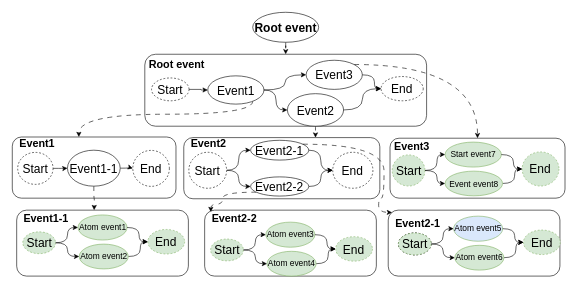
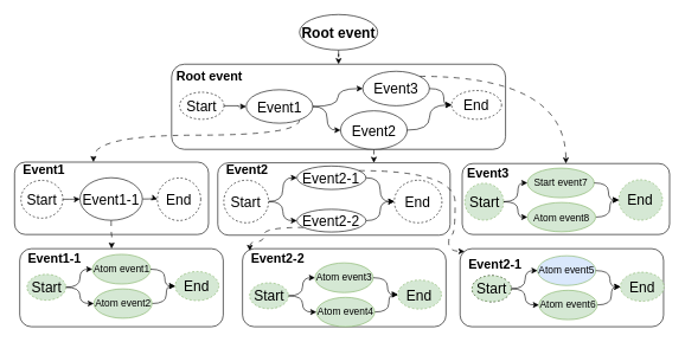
  <mxCell id="0" />
  <mxCell id="1" parent="0" />
  <mxCell id="2" value="&lt;h2 style=&quot;border-color: var(--border-color); text-align: center;&quot;&gt;&amp;nbsp; Event1&lt;/h2&gt;&lt;h2 style=&quot;border-color: var(--border-color);&quot;&gt;&lt;div style=&quot;border-color: var(--border-color);&quot;&gt;&lt;br&gt;&lt;/div&gt;&lt;div style=&quot;border-color: var(--border-color);&quot;&gt;&lt;br style=&quot;border-color: var(--border-color);&quot;&gt;&lt;/div&gt;&lt;div style=&quot;border-color: var(--border-color);&quot;&gt;&lt;br&gt;&lt;/div&gt;&lt;/h2&gt;" style="rounded=1;whiteSpace=wrap;html=1;align=left;strokeColor=default;" parent="1" vertex="1"><mxGeometry x="20" y="228" width="273" height="102" as="geometry" /></mxCell>
  <mxCell id="3" value="&lt;h2 style=&quot;border-color: var(--border-color); text-align: center;&quot;&gt;&amp;nbsp; Event2&lt;/h2&gt;&lt;h2 style=&quot;border-color: var(--border-color);&quot;&gt;&lt;div style=&quot;border-color: var(--border-color);&quot;&gt;&lt;br style=&quot;border-color: var(--border-color);&quot;&gt;&lt;/div&gt;&lt;div style=&quot;border-color: var(--border-color);&quot;&gt;&lt;br style=&quot;border-color: var(--border-color);&quot;&gt;&lt;/div&gt;&lt;div style=&quot;border-color: var(--border-color);&quot;&gt;&lt;br&gt;&lt;/div&gt;&lt;/h2&gt;" style="rounded=1;whiteSpace=wrap;html=1;align=left;strokeColor=default;" parent="1" vertex="1"><mxGeometry x="306" y="229" width="327" height="102" as="geometry" /></mxCell>
  <mxCell id="4" value="&lt;h2 style=&quot;border-color: var(--border-color); text-align: center;&quot;&gt;&amp;nbsp; Event1-1&lt;/h2&gt;&lt;h2 style=&quot;border-color: var(--border-color); text-align: center;&quot;&gt;&lt;div style=&quot;border-color: var(--border-color);&quot;&gt;&lt;br&gt;&lt;/div&gt;&lt;div style=&quot;border-color: var(--border-color);&quot;&gt;&lt;br&gt;&lt;/div&gt;&lt;div style=&quot;border-color: var(--border-color);&quot;&gt;&lt;br&gt;&lt;/div&gt;&lt;/h2&gt;" style="rounded=1;whiteSpace=wrap;html=1;align=left;" parent="1" vertex="1"><mxGeometry x="27.32" y="350" width="286.36" height="110" as="geometry" /></mxCell>
  <mxCell id="5" value="&lt;h2 style=&quot;border-color: var(--border-color); text-align: center;&quot;&gt;&amp;nbsp; Event2-2&lt;/h2&gt;&lt;h2 style=&quot;border-color: var(--border-color); text-align: center;&quot;&gt;&lt;div style=&quot;border-color: var(--border-color);&quot;&gt;&lt;br&gt;&lt;/div&gt;&lt;div style=&quot;border-color: var(--border-color);&quot;&gt;&lt;br&gt;&lt;/div&gt;&lt;div style=&quot;border-color: var(--border-color);&quot;&gt;&lt;br&gt;&lt;/div&gt;&lt;/h2&gt;" style="rounded=1;whiteSpace=wrap;html=1;align=left;strokeColor=default;" parent="1" vertex="1"><mxGeometry x="340.82" y="350" width="286.36" height="110" as="geometry" /></mxCell>
  <mxCell id="6" value="&lt;h2 style=&quot;border-color: var(--border-color); text-align: center;&quot;&gt;&amp;nbsp; Event2-1&lt;/h2&gt;&lt;div&gt;&lt;br&gt;&lt;/div&gt;&lt;h2 style=&quot;border-color: var(--border-color);&quot;&gt;&lt;div style=&quot;border-color: var(--border-color);&quot;&gt;&lt;br&gt;&lt;/div&gt;&lt;/h2&gt;" style="rounded=1;whiteSpace=wrap;html=1;align=left;strokeColor=default;" parent="1" vertex="1"><mxGeometry x="647" y="350" width="286.36" height="110" as="geometry" /></mxCell>
  <mxCell id="7" value="" style="edgeStyle=orthogonalEdgeStyle;rounded=0;orthogonalLoop=1;jettySize=auto;html=1;curved=1;dashed=1;dashPattern=8 8;" parent="1" source="8" target="28" edge="1"><mxGeometry relative="1" as="geometry"><mxPoint x="461" y="5" as="targetPoint" /></mxGeometry></mxCell>
  <mxCell id="8" value="&lt;h2 style=&quot;font-size: 20px;&quot;&gt;Root event&lt;/h2&gt;" style="ellipse;whiteSpace=wrap;html=1;fontSize=20;" parent="1" vertex="1"><mxGeometry x="421" y="20" width="110" height="50" as="geometry" /></mxCell>
  <mxCell id="9" value="" style="edgeStyle=orthogonalEdgeStyle;rounded=0;orthogonalLoop=1;jettySize=auto;html=1;curved=1;" parent="1" source="12" target="15" edge="1"><mxGeometry relative="1" as="geometry" /></mxCell>
  <mxCell id="10" value="" style="edgeStyle=orthogonalEdgeStyle;rounded=0;orthogonalLoop=1;jettySize=auto;html=1;curved=1;dashed=1;dashPattern=8 8;" parent="1" source="12" edge="1"><mxGeometry relative="1" as="geometry"><mxPoint x="156.5" y="350" as="targetPoint" /></mxGeometry></mxCell>
  <mxCell id="11" value="" style="edgeStyle=orthogonalEdgeStyle;rounded=0;orthogonalLoop=1;jettySize=auto;html=1;curved=1;dashed=1;dashPattern=8 8;" parent="1" source="58" target="2" edge="1"><mxGeometry relative="1" as="geometry"><Array as="points"><mxPoint x="421" y="190" /><mxPoint x="131" y="190" /></Array></mxGeometry></mxCell>
  <mxCell id="12" value="&lt;h2 style=&quot;border-color: var(--border-color); font-size: 20px;&quot;&gt;&lt;span style=&quot;font-weight: normal; font-size: 20px;&quot;&gt;Event1-1&lt;/span&gt;&lt;/h2&gt;" style="ellipse;whiteSpace=wrap;html=1;fontSize=20;" parent="1" vertex="1"><mxGeometry x="112" y="250" width="88" height="60" as="geometry" /></mxCell>
  <mxCell id="13" value="" style="edgeStyle=orthogonalEdgeStyle;rounded=0;orthogonalLoop=1;jettySize=auto;html=1;curved=1;" parent="1" source="14" target="12" edge="1"><mxGeometry relative="1" as="geometry" /></mxCell>
  <mxCell id="14" value="Start" style="ellipse;whiteSpace=wrap;html=1;dashed=1;fontSize=20;" parent="1" vertex="1"><mxGeometry x="29" y="253.67" width="59" height="53.33" as="geometry" /></mxCell>
  <mxCell id="15" value="End" style="ellipse;whiteSpace=wrap;html=1;dashed=1;fontSize=20;" parent="1" vertex="1"><mxGeometry x="221" y="250.33" width="61" height="60" as="geometry" /></mxCell>
  <mxCell id="16" value="" style="edgeStyle=orthogonalEdgeStyle;rounded=0;orthogonalLoop=1;jettySize=auto;html=1;curved=1;" parent="1" source="18" target="22" edge="1"><mxGeometry relative="1" as="geometry" /></mxCell>
  <mxCell id="17" value="" style="edgeStyle=orthogonalEdgeStyle;rounded=0;orthogonalLoop=1;jettySize=auto;html=1;curved=1;dashed=1;dashPattern=8 8;entryX=0.036;entryY=0.028;entryDx=0;entryDy=0;entryPerimeter=0;" parent="1" source="26" target="5" edge="1"><mxGeometry relative="1" as="geometry"><Array as="points"><mxPoint x="371" y="320" /><mxPoint x="371" y="340" /><mxPoint x="351" y="340" /></Array><mxPoint x="343" y="350" as="targetPoint" /></mxGeometry></mxCell>
  <mxCell id="18" value="&lt;h2 style=&quot;border-color: var(--border-color); font-size: 20px;&quot;&gt;&lt;span style=&quot;font-weight: normal; font-size: 20px;&quot;&gt;Event2-1&lt;/span&gt;&lt;/h2&gt;" style="ellipse;whiteSpace=wrap;html=1;fontStyle=1;fontSize=20;" parent="1" vertex="1"><mxGeometry x="417.45" y="233.5" width="97" height="33" as="geometry" /></mxCell>
  <mxCell id="19" value="" style="edgeStyle=orthogonalEdgeStyle;rounded=0;orthogonalLoop=1;jettySize=auto;html=1;curved=1;" parent="1" source="21" target="18" edge="1"><mxGeometry relative="1" as="geometry" /></mxCell>
  <mxCell id="20" value="" style="edgeStyle=orthogonalEdgeStyle;rounded=0;orthogonalLoop=1;jettySize=auto;html=1;curved=1;" parent="1" source="21" target="26" edge="1"><mxGeometry relative="1" as="geometry" /></mxCell>
  <mxCell id="21" value="Start" style="ellipse;whiteSpace=wrap;html=1;dashed=1;fontSize=20;" parent="1" vertex="1"><mxGeometry x="314.45" y="253.5" width="63" height="60" as="geometry" /></mxCell>
  <mxCell id="22" value="End" style="ellipse;whiteSpace=wrap;html=1;dashed=1;fontSize=20;" parent="1" vertex="1"><mxGeometry x="554.45" y="253.5" width="67" height="60" as="geometry" /></mxCell>
  <mxCell id="23" value="" style="edgeStyle=orthogonalEdgeStyle;rounded=0;orthogonalLoop=1;jettySize=auto;html=1;curved=1;dashed=1;dashPattern=8 8;" parent="1" source="61" target="3" edge="1"><mxGeometry relative="1" as="geometry"><mxPoint x="381" y="170" as="sourcePoint" /><mxPoint x="141" y="270" as="targetPoint" /><Array as="points"><mxPoint x="501" y="210" /><mxPoint x="501" y="210" /></Array></mxGeometry></mxCell>
  <mxCell id="24" value="" style="edgeStyle=orthogonalEdgeStyle;rounded=0;orthogonalLoop=1;jettySize=auto;html=1;curved=1;" parent="1" source="26" target="22" edge="1"><mxGeometry relative="1" as="geometry" /></mxCell>
  <mxCell id="25" value="" style="edgeStyle=orthogonalEdgeStyle;rounded=0;orthogonalLoop=1;jettySize=auto;html=1;curved=1;dashed=1;dashPattern=8 8;entryX=0.022;entryY=0.034;entryDx=0;entryDy=0;entryPerimeter=0;" parent="1" source="18" target="6" edge="1"><mxGeometry relative="1" as="geometry"><mxPoint x="644.454" y="349.78" as="targetPoint" /><Array as="points"><mxPoint x="640" y="240" /><mxPoint x="640" y="330" /><mxPoint x="631" y="330" /><mxPoint x="631" y="354" /></Array></mxGeometry></mxCell>
  <mxCell id="26" value="&lt;h2 style=&quot;border-color: var(--border-color); font-size: 20px;&quot;&gt;&lt;span style=&quot;font-weight: normal; font-size: 20px;&quot;&gt;Event2-2&lt;/span&gt;&lt;/h2&gt;" style="ellipse;whiteSpace=wrap;html=1;fontStyle=1;fontSize=20;" parent="1" vertex="1"><mxGeometry x="417.45" y="294.5" width="97" height="32" as="geometry" /></mxCell>
  <mxCell id="27" value="" style="edgeStyle=orthogonalEdgeStyle;rounded=0;orthogonalLoop=1;jettySize=auto;html=1;curved=1;entryX=0.5;entryY=0;entryDx=0;entryDy=0;exitX=1;exitY=0;exitDx=0;exitDy=0;dashed=1;dashPattern=8 8;" parent="1" source="59" target="68" edge="1"><mxGeometry relative="1" as="geometry"><mxPoint x="651" y="90" as="sourcePoint" /><mxPoint x="691" y="127" as="targetPoint" /></mxGeometry></mxCell>
  <mxCell id="28" value="&lt;h2&gt;&lt;/h2&gt;&lt;h2 style=&quot;border-color: var(--border-color); text-align: center;&quot;&gt;&amp;nbsp;Root event&lt;/h2&gt;&lt;div&gt;&lt;br&gt;&lt;/div&gt;&lt;div&gt;&lt;br&gt;&lt;/div&gt;&lt;div&gt;&lt;br&gt;&lt;/div&gt;&lt;div&gt;&lt;br&gt;&lt;/div&gt;&lt;div&gt;&lt;br&gt;&lt;/div&gt;&lt;div&gt;&lt;br&gt;&lt;/div&gt;" style="rounded=1;whiteSpace=wrap;html=1;align=left;fillColor=none;" parent="1" vertex="1"><mxGeometry x="241" y="90" width="470" height="120" as="geometry" /></mxCell>
  <mxCell id="29" value="" style="group;strokeColor=none;" parent="1" vertex="1" connectable="0"><mxGeometry x="37.547" y="358" width="269.906" height="90" as="geometry" /></mxCell>
  <mxCell id="30" value="&lt;h2 style=&quot;border-color: var(--border-color); font-size: 14px;&quot;&gt;&lt;span style=&quot;font-weight: normal;&quot;&gt;Atom event1&lt;/span&gt;&lt;/h2&gt;" style="ellipse;whiteSpace=wrap;html=1;fillColor=#d5e8d4;strokeColor=#82b366;fontStyle=1" parent="29" vertex="1"><mxGeometry x="92.043" width="81.82" height="41.82" as="geometry" /></mxCell>
  <mxCell id="31" value="" style="edgeStyle=orthogonalEdgeStyle;rounded=0;orthogonalLoop=1;jettySize=auto;html=1;curved=1;" parent="29" source="32" target="30" edge="1"><mxGeometry relative="1" as="geometry" /></mxCell>
  <mxCell id="32" value="Start" style="ellipse;whiteSpace=wrap;html=1;dashed=1;fillColor=#d5e8d4;strokeColor=#82b366;fontSize=20;" parent="29" vertex="1"><mxGeometry y="28.182" width="54.545" height="36.361" as="geometry" /></mxCell>
  <mxCell id="33" value="End" style="ellipse;whiteSpace=wrap;html=1;dashed=1;fillColor=#d5e8d4;strokeColor=#82b366;fontSize=20;" parent="29" vertex="1"><mxGeometry x="208.543" y="24.182" width="61.363" height="40.909" as="geometry" /></mxCell>
  <mxCell id="34" value="" style="edgeStyle=orthogonalEdgeStyle;rounded=0;orthogonalLoop=1;jettySize=auto;html=1;curved=1;" parent="29" source="30" target="33" edge="1"><mxGeometry relative="1" as="geometry" /></mxCell>
  <mxCell id="35" value="" style="edgeStyle=orthogonalEdgeStyle;rounded=0;orthogonalLoop=1;jettySize=auto;html=1;curved=1;" parent="29" source="36" target="33" edge="1"><mxGeometry relative="1" as="geometry" /></mxCell>
  <mxCell id="36" value="&lt;h2 style=&quot;border-color: var(--border-color); font-size: 14px;&quot;&gt;&lt;span style=&quot;font-weight: normal;&quot;&gt;Atom event2&lt;/span&gt;&lt;/h2&gt;" style="ellipse;whiteSpace=wrap;html=1;fillColor=#d5e8d4;strokeColor=#82b366;fontStyle=1" parent="29" vertex="1"><mxGeometry x="94.043" y="48.64" width="81.82" height="41.36" as="geometry" /></mxCell>
  <mxCell id="37" value="" style="edgeStyle=orthogonalEdgeStyle;rounded=0;orthogonalLoop=1;jettySize=auto;html=1;curved=1;" parent="29" source="32" target="36" edge="1"><mxGeometry relative="1" as="geometry" /></mxCell>
  <mxCell id="38" value="" style="group" parent="1" vertex="1" connectable="0"><mxGeometry x="350.817" y="370" width="269.906" height="90" as="geometry" /></mxCell>
  <mxCell id="39" value="&lt;h2 style=&quot;border-color: var(--border-color); font-size: 14px;&quot;&gt;&lt;span style=&quot;font-weight: normal;&quot;&gt;Atom event3&lt;/span&gt;&lt;/h2&gt;" style="ellipse;whiteSpace=wrap;html=1;fillColor=#d5e8d4;strokeColor=#82b366;" parent="38" vertex="1"><mxGeometry x="92.043" width="81.82" height="41.82" as="geometry" /></mxCell>
  <mxCell id="40" value="" style="edgeStyle=orthogonalEdgeStyle;rounded=0;orthogonalLoop=1;jettySize=auto;html=1;curved=1;" parent="38" source="41" target="39" edge="1"><mxGeometry relative="1" as="geometry" /></mxCell>
  <mxCell id="41" value="Start" style="ellipse;whiteSpace=wrap;html=1;dashed=1;fillColor=#d5e8d4;strokeColor=#82b366;fontSize=20;" parent="38" vertex="1"><mxGeometry y="28.182" width="54.545" height="36.361" as="geometry" /></mxCell>
  <mxCell id="42" value="End" style="ellipse;whiteSpace=wrap;html=1;dashed=1;fillColor=#d5e8d4;strokeColor=#82b366;fontSize=20;" parent="38" vertex="1"><mxGeometry x="208.543" y="24.182" width="61.363" height="40.909" as="geometry" /></mxCell>
  <mxCell id="43" value="" style="edgeStyle=orthogonalEdgeStyle;rounded=0;orthogonalLoop=1;jettySize=auto;html=1;curved=1;" parent="38" source="39" target="42" edge="1"><mxGeometry relative="1" as="geometry" /></mxCell>
  <mxCell id="44" value="" style="edgeStyle=orthogonalEdgeStyle;rounded=0;orthogonalLoop=1;jettySize=auto;html=1;curved=1;" parent="38" source="45" target="42" edge="1"><mxGeometry relative="1" as="geometry" /></mxCell>
  <mxCell id="45" value="&lt;h2 style=&quot;border-color: var(--border-color); font-size: 14px;&quot;&gt;&lt;span style=&quot;font-weight: normal;&quot;&gt;Atom event4&lt;/span&gt;&lt;/h2&gt;" style="ellipse;whiteSpace=wrap;html=1;fillColor=#d5e8d4;strokeColor=#82b366;" parent="38" vertex="1"><mxGeometry x="94.043" y="48.64" width="81.82" height="41.36" as="geometry" /></mxCell>
  <mxCell id="46" value="" style="edgeStyle=orthogonalEdgeStyle;rounded=0;orthogonalLoop=1;jettySize=auto;html=1;curved=1;" parent="38" source="41" target="45" edge="1"><mxGeometry relative="1" as="geometry" /></mxCell>
  <mxCell id="47" value="" style="group" parent="1" vertex="1" connectable="0"><mxGeometry x="663.997" y="360" width="269.906" height="90" as="geometry" /></mxCell>
  <mxCell id="48" value="&lt;h2 style=&quot;border-color: var(--border-color); font-size: 14px;&quot;&gt;&lt;span style=&quot;font-weight: normal;&quot;&gt;Atom event5&lt;/span&gt;&lt;/h2&gt;" style="ellipse;whiteSpace=wrap;html=1;fillColor=#dae8fc;strokeColor=#82b366;" parent="47" vertex="1"><mxGeometry x="92.043" width="81.82" height="41.82" as="geometry" /></mxCell>
  <mxCell id="49" value="" style="edgeStyle=orthogonalEdgeStyle;rounded=0;orthogonalLoop=1;jettySize=auto;html=1;curved=1;" parent="47" source="50" target="48" edge="1"><mxGeometry relative="1" as="geometry" /></mxCell>
  <mxCell id="50" value="Start" style="ellipse;whiteSpace=wrap;html=1;dashed=1;" parent="47" vertex="1"><mxGeometry y="28.182" width="54.545" height="36.361" as="geometry" /></mxCell>
  <mxCell id="51" value="End" style="ellipse;whiteSpace=wrap;html=1;dashed=1;fillColor=#d5e8d4;strokeColor=#82b366;fontSize=20;" parent="47" vertex="1"><mxGeometry x="208.543" y="23.182" width="61.363" height="40.909" as="geometry" /></mxCell>
  <mxCell id="52" value="" style="edgeStyle=orthogonalEdgeStyle;rounded=0;orthogonalLoop=1;jettySize=auto;html=1;curved=1;" parent="47" source="48" target="51" edge="1"><mxGeometry relative="1" as="geometry" /></mxCell>
  <mxCell id="53" value="" style="edgeStyle=orthogonalEdgeStyle;rounded=0;orthogonalLoop=1;jettySize=auto;html=1;curved=1;" parent="47" source="54" target="51" edge="1"><mxGeometry relative="1" as="geometry" /></mxCell>
  <mxCell id="54" value="&lt;h2 style=&quot;border-color: var(--border-color); font-size: 14px;&quot;&gt;&lt;span style=&quot;font-weight: normal;&quot;&gt;Atom event6&lt;/span&gt;&lt;/h2&gt;" style="ellipse;whiteSpace=wrap;html=1;fillColor=#d5e8d4;strokeColor=#82b366;" parent="47" vertex="1"><mxGeometry x="94.043" y="48.64" width="81.82" height="41.36" as="geometry" /></mxCell>
  <mxCell id="55" value="" style="edgeStyle=orthogonalEdgeStyle;rounded=0;orthogonalLoop=1;jettySize=auto;html=1;curved=1;" parent="47" source="50" target="54" edge="1"><mxGeometry relative="1" as="geometry" /></mxCell>
  <mxCell id="56" value="Start" style="ellipse;whiteSpace=wrap;html=1;dashed=1;" parent="47" vertex="1"><mxGeometry y="28.182" width="54.545" height="36.361" as="geometry" /></mxCell>
  <mxCell id="57" value="Start" style="ellipse;whiteSpace=wrap;html=1;dashed=1;fillColor=#d5e8d4;strokeColor=#82b366;fontSize=20;" parent="47" vertex="1"><mxGeometry y="28.182" width="54.545" height="36.361" as="geometry" /></mxCell>
  <mxCell id="58" value="&lt;h2 style=&quot;border-color: var(--border-color); font-size: 20px;&quot;&gt;&lt;span style=&quot;font-weight: normal; font-size: 20px;&quot;&gt;Event1&lt;/span&gt;&lt;/h2&gt;" style="ellipse;whiteSpace=wrap;html=1;fontStyle=0;fontSize=20;" parent="1" vertex="1"><mxGeometry x="346" y="126" width="93.75" height="47.14" as="geometry" /></mxCell>
  <mxCell id="59" value="&lt;h2 style=&quot;border-color: var(--border-color); font-size: 20px;&quot;&gt;&lt;span style=&quot;font-weight: normal; font-size: 20px;&quot;&gt;Event3&lt;/span&gt;&lt;/h2&gt;" style="ellipse;whiteSpace=wrap;html=1;fontStyle=0;fontSize=20;" parent="1" vertex="1"><mxGeometry x="510.06" y="100" width="93.75" height="48.57" as="geometry" /></mxCell>
  <mxCell id="60" value="" style="edgeStyle=orthogonalEdgeStyle;rounded=0;orthogonalLoop=1;jettySize=auto;html=1;curved=1;" parent="1" source="58" target="59" edge="1"><mxGeometry relative="1" as="geometry" /></mxCell>
  <mxCell id="61" value="&lt;h2 style=&quot;border-color: var(--border-color); font-size: 20px;&quot;&gt;&lt;span style=&quot;font-weight: normal; font-size: 20px;&quot;&gt;Event2&lt;/span&gt;&lt;/h2&gt;" style="ellipse;whiteSpace=wrap;html=1;fontStyle=0;fontSize=20;" parent="1" vertex="1"><mxGeometry x="478.81" y="155.71" width="93.75" height="54.29" as="geometry" /></mxCell>
  <mxCell id="62" value="" style="edgeStyle=orthogonalEdgeStyle;rounded=0;orthogonalLoop=1;jettySize=auto;html=1;curved=1;" parent="1" source="58" target="61" edge="1"><mxGeometry relative="1" as="geometry" /></mxCell>
  <mxCell id="63" value="" style="edgeStyle=orthogonalEdgeStyle;rounded=0;orthogonalLoop=1;jettySize=auto;html=1;" parent="1" source="64" target="58" edge="1"><mxGeometry relative="1" as="geometry" /></mxCell>
  <mxCell id="64" value="Start" style="ellipse;whiteSpace=wrap;html=1;dashed=1;fontSize=20;" parent="1" vertex="1"><mxGeometry x="252.25" y="129.521" width="62.5" height="38.093" as="geometry" /></mxCell>
  <mxCell id="65" value="End" style="ellipse;whiteSpace=wrap;html=1;dashed=1;fontSize=20;" parent="1" vertex="1"><mxGeometry x="635.062" y="127.143" width="70.312" height="40.471" as="geometry" /></mxCell>
  <mxCell id="66" value="" style="edgeStyle=orthogonalEdgeStyle;rounded=0;orthogonalLoop=1;jettySize=auto;html=1;curved=1;" parent="1" source="59" target="65" edge="1"><mxGeometry relative="1" as="geometry" /></mxCell>
  <mxCell id="67" value="" style="edgeStyle=orthogonalEdgeStyle;rounded=0;orthogonalLoop=1;jettySize=auto;html=1;curved=1;" parent="1" source="61" target="65" edge="1"><mxGeometry relative="1" as="geometry" /></mxCell>
  <mxCell id="68" value="&lt;h2 style=&quot;border-color: var(--border-color); text-align: center;&quot;&gt;&amp;nbsp;Event3&lt;/h2&gt;&lt;div&gt;&lt;br&gt;&lt;/div&gt;&lt;div&gt;&lt;br&gt;&lt;/div&gt;&lt;div&gt;&lt;br&gt;&lt;/div&gt;&lt;div&gt;&lt;br&gt;&lt;/div&gt;&lt;div&gt;&lt;br&gt;&lt;/div&gt;" style="rounded=1;whiteSpace=wrap;html=1;align=left;gradientColor=none;fillColor=none;strokeColor=default;" parent="1" vertex="1"><mxGeometry x="650" y="230" width="291.82" height="100" as="geometry" /></mxCell>
  <mxCell id="69" value="" style="group" parent="1" vertex="1" connectable="0"><mxGeometry x="661.82" y="236.5" width="269.91" height="89.62" as="geometry" /></mxCell>
  <mxCell id="70" value="&lt;h2 style=&quot;border-color: var(--border-color); font-size: 14px;&quot;&gt;&lt;span style=&quot;font-weight: normal;&quot;&gt;&lt;font style=&quot;font-size: 14px;&quot;&gt;Start event7&lt;/font&gt;&lt;/span&gt;&lt;/h2&gt;" style="ellipse;whiteSpace=wrap;html=1;fillColor=#d5e8d4;strokeColor=#82b366;" parent="69" vertex="1"><mxGeometry x="80" width="93.87" height="41.64" as="geometry" /></mxCell>
  <mxCell id="71" value="" style="edgeStyle=orthogonalEdgeStyle;rounded=0;orthogonalLoop=1;jettySize=auto;html=1;curved=1;" parent="69" source="72" target="70" edge="1"><mxGeometry relative="1" as="geometry" /></mxCell>
  <mxCell id="72" value="Start" style="ellipse;whiteSpace=wrap;html=1;dashed=1;fillColor=#d5e8d4;strokeColor=#82b366;fontSize=20;" parent="69" vertex="1"><mxGeometry x="-8.18" y="21.33" width="54.55" height="51.94" as="geometry" /></mxCell>
  <mxCell id="73" value="End" style="ellipse;whiteSpace=wrap;html=1;dashed=1;fillColor=#d5e8d4;strokeColor=#82b366;fontSize=20;" parent="69" vertex="1"><mxGeometry x="208.55" y="16.35" width="61.36" height="56.92" as="geometry" /></mxCell>
  <mxCell id="74" value="" style="edgeStyle=orthogonalEdgeStyle;rounded=0;orthogonalLoop=1;jettySize=auto;html=1;curved=1;" parent="69" source="70" target="73" edge="1"><mxGeometry relative="1" as="geometry" /></mxCell>
  <mxCell id="75" value="" style="edgeStyle=orthogonalEdgeStyle;rounded=0;orthogonalLoop=1;jettySize=auto;html=1;curved=1;" parent="69" source="76" target="73" edge="1"><mxGeometry relative="1" as="geometry" /></mxCell>
- <mxCell id="76" value="&lt;h2 style=&quot;border-color: var(--border-color);&quot;&gt;&lt;font style=&quot;border-color: var(--border-color); font-size: 14px; font-weight: normal;&quot;&gt;Event event8&lt;/font&gt;&lt;/h2&gt;" style="ellipse;whiteSpace=wrap;html=1;fillColor=#d5e8d4;strokeColor=#82b366;" parent="69" vertex="1"><mxGeometry x="80" y="48.43" width="95.87" height="41.19" as="geometry" /></mxCell>
+ <mxCell id="76" value="&lt;h2 style=&quot;border-color: var(--border-color);&quot;&gt;&lt;font style=&quot;border-color: var(--border-color); font-size: 14px; font-weight: normal;&quot;&gt;Atom event8&lt;/font&gt;&lt;/h2&gt;" style="ellipse;whiteSpace=wrap;html=1;fillColor=#d5e8d4;strokeColor=#82b366;" parent="69" vertex="1"><mxGeometry x="80" y="48.43" width="95.87" height="41.19" as="geometry" /></mxCell>
  <mxCell id="77" value="" style="edgeStyle=orthogonalEdgeStyle;rounded=0;orthogonalLoop=1;jettySize=auto;html=1;curved=1;" parent="69" source="72" target="76" edge="1"><mxGeometry relative="1" as="geometry" /></mxCell>
